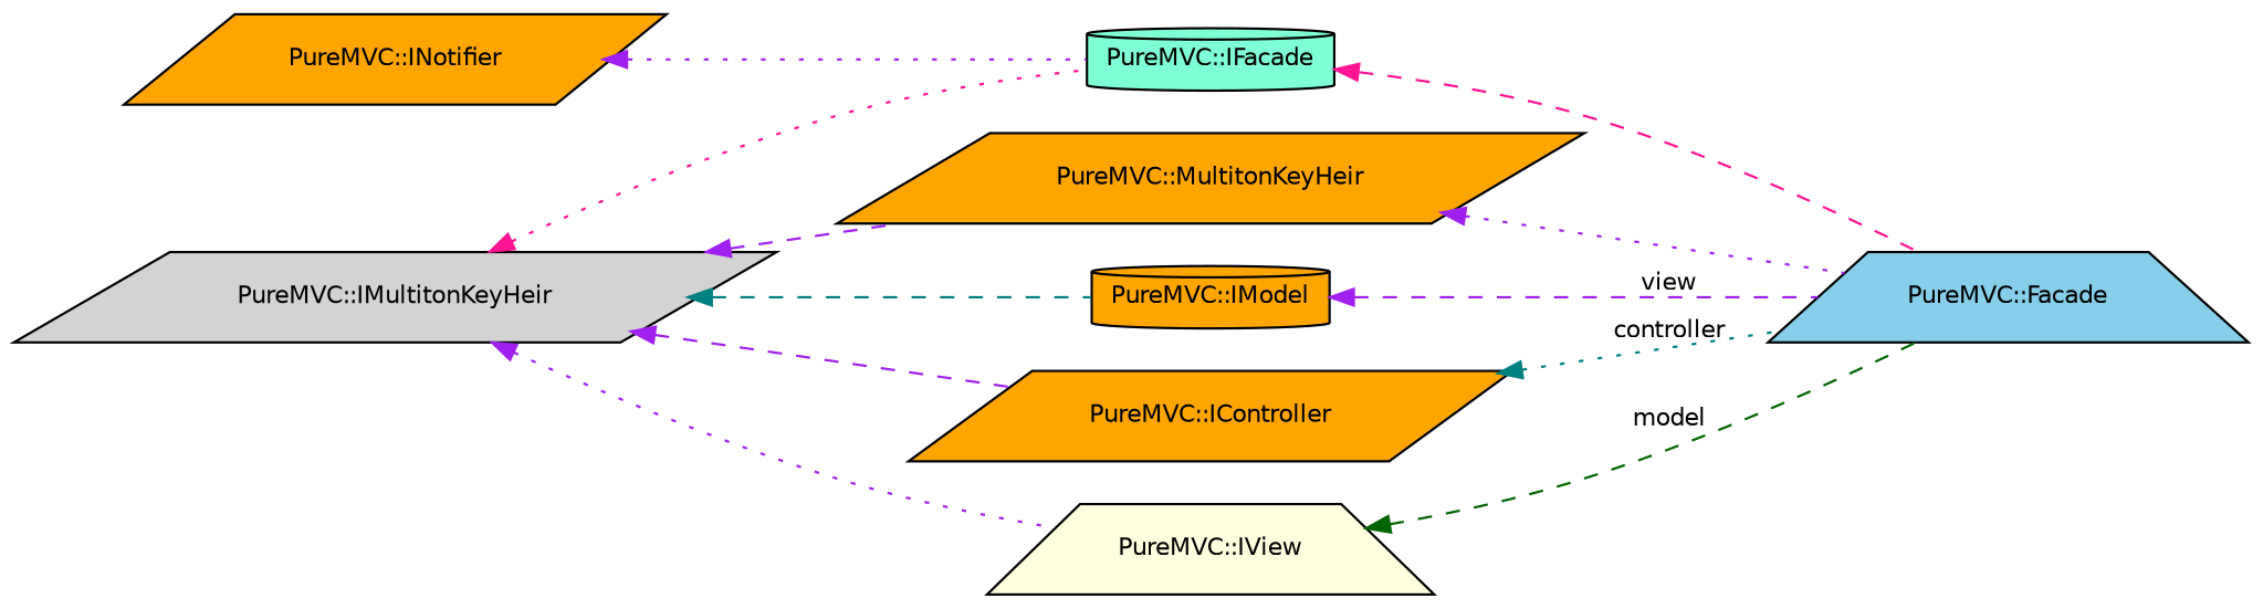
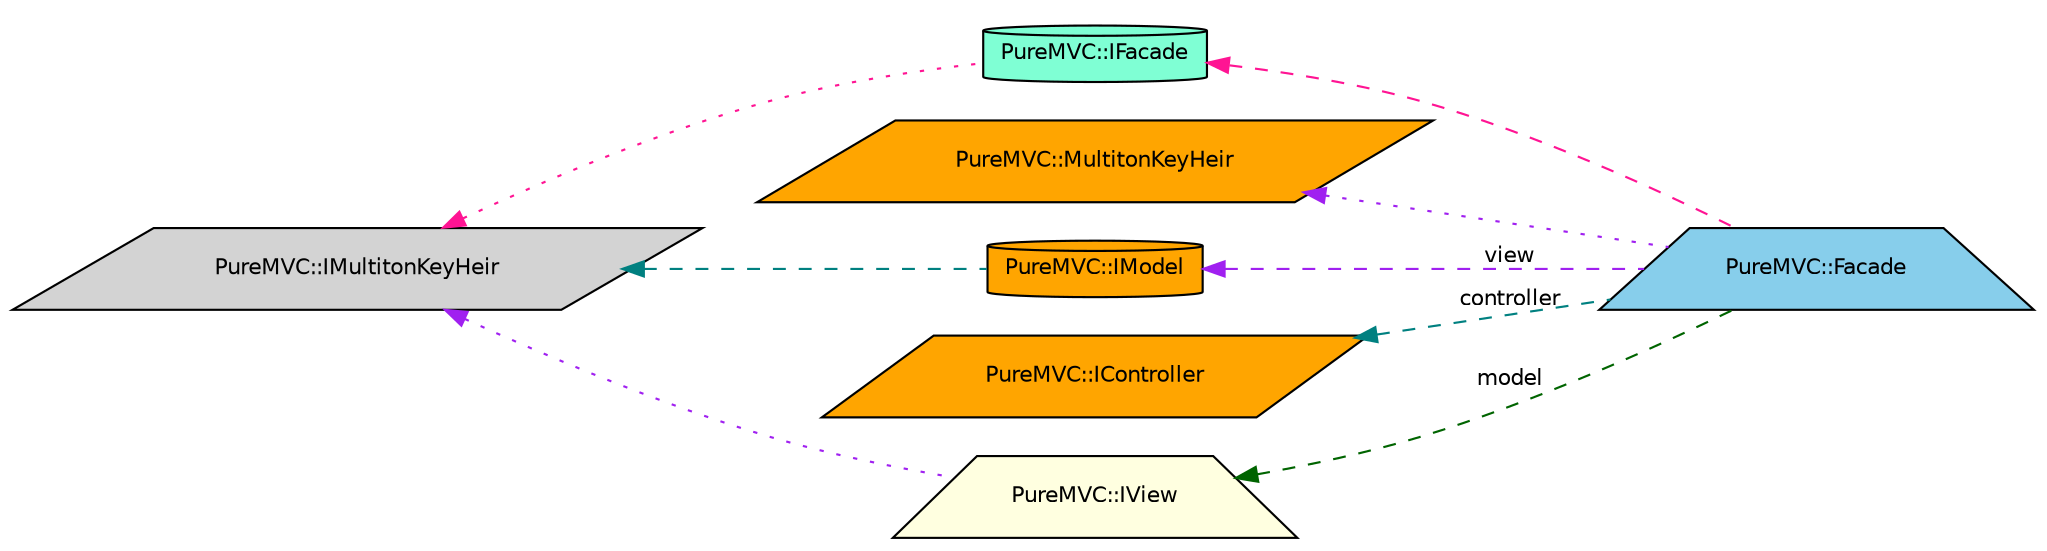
  digraph {
    fontname="DejaVu Sans"
    rankdir=LR
    node [color=black fillcolor=orange fontname="DejaVu Sans" fontsize=10 shape=parallelogram style=filled]
    edge [color=purple dir=back fontname="DejaVu Sans" fontsize=10 labelfontname=FreeSans labelfontsize=10 style=dashed]
    n1 [fillcolor=skyblue fontcolor=black height=0.2 label="PureMVC::Facade" shape=trapezium width=0.4]
    n2 [fillcolor=aquamarine height=0.2 label="PureMVC::IFacade" shape=cylinder width=0.4]
-   n3 [height=0.2 label="PureMVC::INotifier" width=0.4]
    n4 [fillcolor=lightgrey height=0.2 label="PureMVC::IMultitonKeyHeir" width=0.4]
    n5 [height=0.2 label="PureMVC::MultitonKeyHeir" width=0.4]
    n6 [height=0.2 label="PureMVC::IModel" shape=cylinder width=0.4]
    n7 [height=0.2 label="PureMVC::IController" width=0.4]
    n8 [fillcolor=lightyellow height=0.2 label="PureMVC::IView" shape=trapezium width=0.4]
    n2 -> n1 [color=deeppink]
-   n3 -> n2 [style=dotted]
    n4 -> n2 [color=deeppink style=dotted]
-   n4 -> n5
    n4 -> n6 [color=teal]
-   n4 -> n7
    n4 -> n8 [style=dotted]
    n5 -> n1 [style=dotted]
    n6 -> n1 [label=view]
-   n7 -> n1 [color=teal label=controller style=dotted]
+   n7 -> n1 [color=teal label=controller]
    n8 -> n1 [color=darkgreen label=model]
  }
